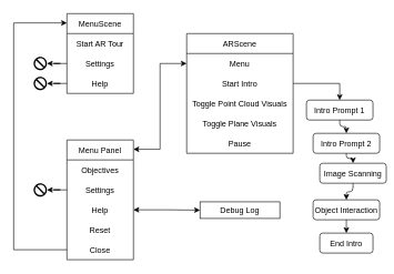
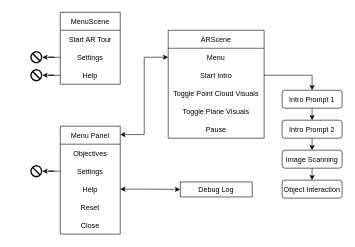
  <mxCell id="0" />
  <mxCell id="1" parent="0" />
  <mxCell id="2" value="MenuScene" style="swimlane;fontStyle=0;childLayout=stackLayout;horizontal=1;startSize=30;horizontalStack=0;resizeParent=1;resizeParentMax=0;resizeLast=0;collapsible=1;marginBottom=0;shadow=0;sketch=0;strokeColor=default;strokeWidth=1;swimlaneLine=1;" vertex="1" parent="1"><mxGeometry x="100" y="20" width="100" height="120" as="geometry"><mxRectangle x="480" y="380" width="60" height="30" as="alternateBounds" /></mxGeometry></mxCell>
  <mxCell id="3" value="Start AR Tour" style="text;strokeColor=none;fillColor=none;align=center;verticalAlign=middle;spacingLeft=4;spacingRight=4;overflow=hidden;points=[[0,0.5],[1,0.5]];portConstraint=eastwest;rotatable=0;shadow=0;sketch=0;strokeWidth=1;swimlaneLine=1;" vertex="1" parent="2"><mxGeometry y="30" width="100" height="30" as="geometry" /></mxCell>
  <mxCell id="4" value="Settings" style="text;strokeColor=none;fillColor=none;align=center;verticalAlign=middle;spacingLeft=4;spacingRight=4;overflow=hidden;points=[[0,0.5],[1,0.5]];portConstraint=eastwest;rotatable=0;shadow=0;sketch=0;strokeWidth=1;swimlaneLine=1;" vertex="1" parent="2"><mxGeometry y="60" width="100" height="30" as="geometry" /></mxCell>
  <mxCell id="5" value="Help" style="text;strokeColor=none;fillColor=none;align=center;verticalAlign=middle;spacingLeft=4;spacingRight=4;overflow=hidden;points=[[0,0.5],[1,0.5]];portConstraint=eastwest;rotatable=0;shadow=0;sketch=0;strokeWidth=1;swimlaneLine=1;" vertex="1" parent="2"><mxGeometry y="90" width="100" height="30" as="geometry" /></mxCell>
  <mxCell id="6" value="ARScene" style="swimlane;fontStyle=0;childLayout=stackLayout;horizontal=1;startSize=30;horizontalStack=0;resizeParent=1;resizeParentMax=0;resizeLast=0;collapsible=1;marginBottom=0;shadow=0;sketch=0;strokeColor=default;strokeWidth=1;align=center;glass=0;rounded=0;swimlaneLine=1;" vertex="1" parent="1"><mxGeometry x="280" y="50" width="160" height="180" as="geometry" /></mxCell>
  <mxCell id="7" value="Menu" style="text;strokeColor=none;fillColor=none;align=center;verticalAlign=middle;spacingLeft=4;spacingRight=4;overflow=hidden;points=[[0,0.5],[1,0.5]];portConstraint=eastwest;rotatable=0;rounded=1;shadow=0;glass=0;sketch=0;strokeWidth=1;swimlaneLine=1;" vertex="1" parent="6"><mxGeometry y="30" width="160" height="30" as="geometry" /></mxCell>
  <mxCell id="8" value="Start Intro" style="text;strokeColor=none;fillColor=none;align=center;verticalAlign=middle;spacingLeft=4;spacingRight=4;overflow=hidden;points=[[0,0.5],[1,0.5]];portConstraint=eastwest;rotatable=0;rounded=1;shadow=0;glass=0;sketch=0;strokeWidth=1;swimlaneLine=1;" vertex="1" parent="6"><mxGeometry y="60" width="160" height="30" as="geometry" /></mxCell>
  <mxCell id="9" value="Toggle Point Cloud Visuals" style="text;strokeColor=none;fillColor=none;align=center;verticalAlign=middle;spacingLeft=4;spacingRight=4;overflow=hidden;points=[[0,0.5],[1,0.5]];portConstraint=eastwest;rotatable=0;shadow=0;sketch=0;strokeWidth=1;swimlaneLine=1;" vertex="1" parent="6"><mxGeometry y="90" width="160" height="30" as="geometry" /></mxCell>
  <mxCell id="10" value="Toggle Plane Visuals" style="text;strokeColor=none;fillColor=none;align=center;verticalAlign=middle;spacingLeft=4;spacingRight=4;overflow=hidden;points=[[0,0.5],[1,0.5]];portConstraint=eastwest;rotatable=0;shadow=0;sketch=0;strokeWidth=1;swimlaneLine=1;" vertex="1" parent="6"><mxGeometry y="120" width="160" height="30" as="geometry" /></mxCell>
  <mxCell id="11" value="Pause" style="text;strokeColor=none;fillColor=none;align=center;verticalAlign=middle;spacingLeft=4;spacingRight=4;overflow=hidden;points=[[0,0.5],[1,0.5]];portConstraint=eastwest;rotatable=0;shadow=0;sketch=0;strokeWidth=1;swimlaneLine=1;" vertex="1" parent="6"><mxGeometry y="150" width="160" height="30" as="geometry" /></mxCell>
  <mxCell id="12" value="" style="shape=mxgraph.signs.safety.no;html=1;pointerEvents=1;fillColor=#000000;strokeColor=none;verticalLabelPosition=bottom;verticalAlign=top;align=center;rounded=1;shadow=0;glass=0;sketch=0;strokeWidth=1;swimlaneLine=1;" vertex="1" parent="1"><mxGeometry x="50" y="85" width="20" height="20" as="geometry" /></mxCell>
  <mxCell id="13" style="edgeStyle=orthogonalEdgeStyle;rounded=0;orthogonalLoop=1;jettySize=auto;html=1;entryX=1;entryY=0.5;entryDx=0;entryDy=0;entryPerimeter=0;sketch=0;swimlaneLine=1;" edge="1" parent="1" source="4" target="12"><mxGeometry relative="1" as="geometry" /></mxCell>
  <mxCell id="14" value="" style="shape=mxgraph.signs.safety.no;html=1;pointerEvents=1;fillColor=#000000;strokeColor=none;verticalLabelPosition=bottom;verticalAlign=top;align=center;rounded=1;shadow=0;glass=0;sketch=0;strokeWidth=1;swimlaneLine=1;" vertex="1" parent="1"><mxGeometry x="50" y="115" width="20" height="20" as="geometry" /></mxCell>
  <mxCell id="15" style="edgeStyle=orthogonalEdgeStyle;rounded=0;orthogonalLoop=1;jettySize=auto;html=1;entryX=1;entryY=0.5;entryDx=0;entryDy=0;entryPerimeter=0;sketch=0;swimlaneLine=1;" edge="1" parent="1" source="5" target="14"><mxGeometry relative="1" as="geometry" /></mxCell>
  <mxCell id="16" value="Menu Panel" style="swimlane;fontStyle=0;childLayout=stackLayout;horizontal=1;startSize=30;horizontalStack=0;resizeParent=1;resizeParentMax=0;resizeLast=0;collapsible=1;marginBottom=0;shadow=0;sketch=0;strokeColor=default;strokeWidth=1;swimlaneLine=1;" vertex="1" parent="1"><mxGeometry x="100" y="210" width="100" height="180" as="geometry"><mxRectangle y="30" width="140" height="30" as="alternateBounds" /></mxGeometry></mxCell>
  <mxCell id="17" value="Objectives" style="text;strokeColor=none;fillColor=none;align=center;verticalAlign=middle;spacingLeft=4;spacingRight=4;overflow=hidden;points=[[0,0.5],[1,0.5]];portConstraint=eastwest;rotatable=0;shadow=0;sketch=0;strokeWidth=1;dashed=1;dashPattern=1 1;swimlaneLine=1;" vertex="1" parent="16"><mxGeometry y="30" width="100" height="30" as="geometry" /></mxCell>
  <mxCell id="18" value="Settings" style="text;strokeColor=none;fillColor=none;align=center;verticalAlign=middle;spacingLeft=4;spacingRight=4;overflow=hidden;points=[[0,0.5],[1,0.5]];portConstraint=eastwest;rotatable=0;shadow=0;sketch=0;strokeWidth=1;swimlaneLine=1;" vertex="1" parent="16"><mxGeometry y="60" width="100" height="30" as="geometry" /></mxCell>
  <mxCell id="19" value="Help" style="text;strokeColor=none;fillColor=none;align=center;verticalAlign=middle;spacingLeft=4;spacingRight=4;overflow=hidden;points=[[0,0.5],[1,0.5]];portConstraint=eastwest;rotatable=0;shadow=0;sketch=0;strokeWidth=1;swimlaneLine=1;" vertex="1" parent="16"><mxGeometry y="90" width="100" height="30" as="geometry" /></mxCell>
  <mxCell id="20" value="Reset" style="text;strokeColor=none;fillColor=none;align=center;verticalAlign=middle;spacingLeft=4;spacingRight=4;overflow=hidden;points=[[0,0.5],[1,0.5]];portConstraint=eastwest;rotatable=0;shadow=0;sketch=0;strokeWidth=1;swimlaneLine=1;" vertex="1" parent="16"><mxGeometry y="120" width="100" height="30" as="geometry" /></mxCell>
  <mxCell id="21" value="Close" style="text;strokeColor=none;fillColor=none;align=center;verticalAlign=middle;spacingLeft=4;spacingRight=4;overflow=hidden;points=[[0,0.5],[1,0.5]];portConstraint=eastwest;rotatable=0;shadow=0;sketch=0;strokeWidth=1;swimlaneLine=1;" vertex="1" parent="16"><mxGeometry y="150" width="100" height="30" as="geometry" /></mxCell>
  <mxCell id="22" value="" style="shape=mxgraph.signs.safety.no;html=1;pointerEvents=1;fillColor=#000000;strokeColor=none;verticalLabelPosition=bottom;verticalAlign=top;align=center;rounded=1;shadow=0;glass=0;sketch=0;strokeWidth=1;swimlaneLine=1;" vertex="1" parent="1"><mxGeometry x="50" y="275" width="20" height="20" as="geometry" /></mxCell>
- <mxCell id="23" style="edgeStyle=orthogonalEdgeStyle;rounded=0;orthogonalLoop=1;jettySize=auto;html=1;endArrow=classic;endFill=1;sketch=0;swimlaneLine=1;" edge="1" parent="1" source="21" target="2"><mxGeometry relative="1" as="geometry"><Array as="points"><mxPoint x="20" y="375" /><mxPoint x="20" y="34" /></Array></mxGeometry></mxCell>
  <mxCell id="24" style="edgeStyle=orthogonalEdgeStyle;rounded=0;orthogonalLoop=1;jettySize=auto;html=1;endArrow=classic;endFill=1;startArrow=classic;startFill=1;sketch=0;swimlaneLine=1;" edge="1" parent="1" source="7" target="16"><mxGeometry relative="1" as="geometry"><Array as="points"><mxPoint x="240" y="95" /><mxPoint x="240" y="224" /></Array></mxGeometry></mxCell>
  <mxCell id="25" style="edgeStyle=orthogonalEdgeStyle;rounded=0;orthogonalLoop=1;jettySize=auto;html=1;entryX=1;entryY=0.5;entryDx=0;entryDy=0;entryPerimeter=0;startArrow=none;startFill=0;endArrow=classic;endFill=1;sketch=0;swimlaneLine=1;" edge="1" parent="1" source="18" target="22"><mxGeometry relative="1" as="geometry" /></mxCell>
  <mxCell id="26" value="Debug Log" style="rounded=0;whiteSpace=wrap;html=1;shadow=0;glass=0;sketch=0;strokeColor=default;strokeWidth=1;swimlaneLine=1;" vertex="1" parent="1"><mxGeometry x="300" y="303" width="120" height="25" as="geometry" /></mxCell>
  <mxCell id="27" style="edgeStyle=orthogonalEdgeStyle;rounded=0;orthogonalLoop=1;jettySize=auto;html=1;startArrow=classic;startFill=1;endArrow=classic;endFill=1;sketch=0;swimlaneLine=1;" edge="1" parent="1" source="19" target="26"><mxGeometry relative="1" as="geometry" /></mxCell>
- <mxCell id="28" value="Intro Prompt 1" style="rounded=1;" vertex="1" parent="1"><mxGeometry x="460" y="150" width="100" height="30" as="geometry" /></mxCell>
+ <mxCell id="28" value="Intro Prompt 1" style="rounded=1;" vertex="1" parent="1"><mxGeometry x="470" y="150" width="100" height="30" as="geometry" /></mxCell>
  <mxCell id="29" value="Intro Prompt 2" style="rounded=1;" vertex="1" parent="1"><mxGeometry x="470" y="200" width="100" height="30" as="geometry" /></mxCell>
  <mxCell id="30" value="" style="edgeStyle=elbowEdgeStyle;elbow=vertical;" edge="1" source="28" target="29" parent="1"><mxGeometry relative="1" as="geometry" /></mxCell>
- <mxCell id="31" value="Image Scanning" style="rounded=1;" vertex="1" parent="1"><mxGeometry x="480" y="245" width="100" height="30" as="geometry" /></mxCell>
+ <mxCell id="31" value="Image Scanning" style="rounded=1;" vertex="1" parent="1"><mxGeometry x="470" y="250" width="100" height="30" as="geometry" /></mxCell>
  <mxCell id="32" value="" style="edgeStyle=elbowEdgeStyle;elbow=vertical;" edge="1" source="29" target="31" parent="1"><mxGeometry relative="1" as="geometry" /></mxCell>
  <mxCell id="33" value="Object Interaction" style="rounded=1;" vertex="1" parent="1"><mxGeometry x="470" y="300" width="100" height="30" as="geometry" /></mxCell>
  <mxCell id="34" value="" style="edgeStyle=elbowEdgeStyle;elbow=vertical;" edge="1" source="31" target="33" parent="1"><mxGeometry relative="1" as="geometry" /></mxCell>
- <mxCell id="35" value="End Intro" style="rounded=1;" vertex="1" parent="1"><mxGeometry x="480" y="350" width="80" height="30" as="geometry" /></mxCell>
- <mxCell id="36" value="" style="edgeStyle=elbowEdgeStyle;elbow=vertical;" edge="1" source="33" target="35" parent="1"><mxGeometry relative="1" as="geometry" /></mxCell>
  <mxCell id="37" style="edgeStyle=orthogonalEdgeStyle;rounded=0;sketch=0;orthogonalLoop=1;jettySize=auto;html=1;entryX=0.5;entryY=0;entryDx=0;entryDy=0;shadow=0;fontSize=10;startArrow=none;startFill=0;endArrow=classic;endFill=1;" edge="1" parent="1" source="8" target="28"><mxGeometry relative="1" as="geometry" /></mxCell>
